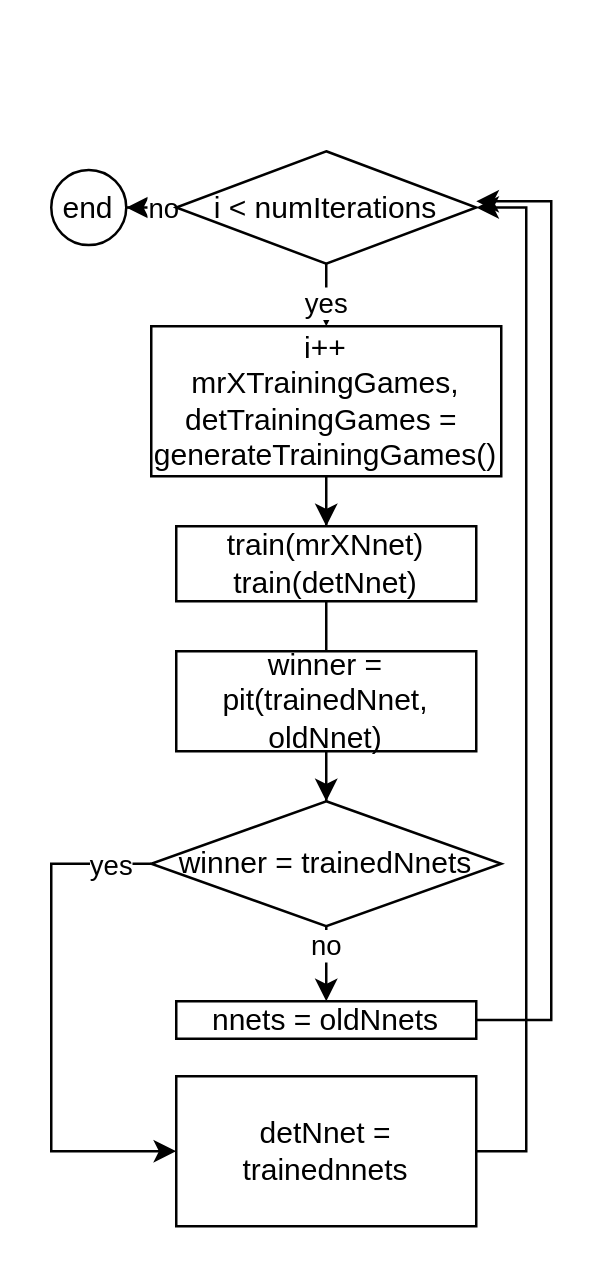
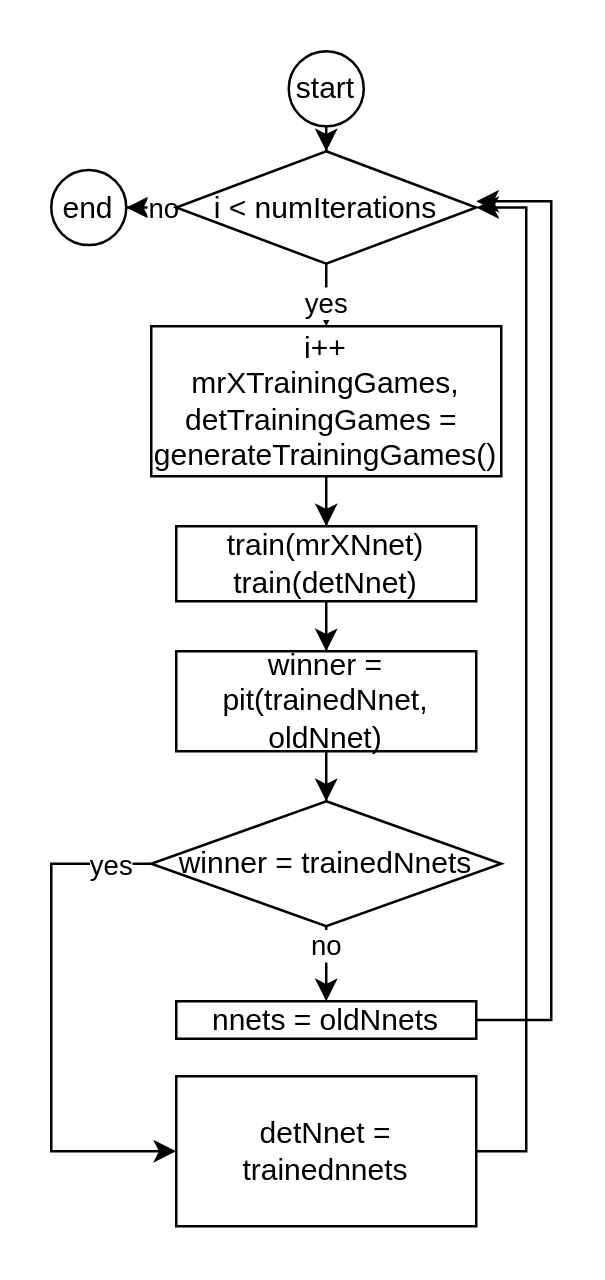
  <mxCell id="0" />
  <mxCell id="1" parent="0" />
+ <mxCell id="2" value="" style="edgeStyle=orthogonalEdgeStyle;rounded=0;orthogonalLoop=1;jettySize=auto;html=1;" edge="1" parent="1" source="3" target="8"><mxGeometry relative="1" as="geometry" /></mxCell>
+ <mxCell id="3" value="start" style="ellipse;whiteSpace=wrap;html=1;" vertex="1" parent="1"><mxGeometry x="115" y="20" width="30" height="30" as="geometry" /></mxCell>
  <mxCell id="4" value="" style="edgeStyle=orthogonalEdgeStyle;rounded=0;orthogonalLoop=1;jettySize=auto;html=1;" edge="1" parent="1" source="8" target="9"><mxGeometry relative="1" as="geometry" /></mxCell>
  <mxCell id="5" value="no" style="edgeLabel;html=1;align=center;verticalAlign=middle;resizable=0;points=[];" vertex="1" connectable="0" parent="4"><mxGeometry x="0.141" relative="1" as="geometry"><mxPoint as="offset" /></mxGeometry></mxCell>
  <mxCell id="6" value="" style="edgeStyle=orthogonalEdgeStyle;rounded=0;orthogonalLoop=1;jettySize=auto;html=1;" edge="1" parent="1" source="8" target="11"><mxGeometry relative="1" as="geometry" /></mxCell>
  <mxCell id="7" value="yes" style="edgeLabel;html=1;align=center;verticalAlign=middle;resizable=0;points=[];" vertex="1" connectable="0" parent="6"><mxGeometry x="0.624" y="-1" relative="1" as="geometry"><mxPoint as="offset" /></mxGeometry></mxCell>
  <mxCell id="8" value="i &amp;lt; numIterations" style="rhombus;whiteSpace=wrap;html=1;" vertex="1" parent="1"><mxGeometry x="70" y="60" width="120" height="45" as="geometry" /></mxCell>
  <mxCell id="9" value="end" style="ellipse;whiteSpace=wrap;html=1;" vertex="1" parent="1"><mxGeometry x="20" y="67.5" width="30" height="30" as="geometry" /></mxCell>
  <mxCell id="10" value="" style="edgeStyle=orthogonalEdgeStyle;rounded=0;orthogonalLoop=1;jettySize=auto;html=1;" edge="1" parent="1" source="11" target="13"><mxGeometry relative="1" as="geometry" /></mxCell>
  <mxCell id="11" value="i++&lt;br&gt;mrXTrainingGames,&lt;br&gt;detTrainingGames =&amp;nbsp;&lt;br&gt;generateTrainingGames()" style="whiteSpace=wrap;html=1;" vertex="1" parent="1"><mxGeometry x="60" y="130" width="140" height="60" as="geometry" /></mxCell>
- <mxCell id="12" value="" style="edgeStyle=orthogonalEdgeStyle;rounded=0;orthogonalLoop=1;jettySize=auto;html=1;endArrow=none;" edge="1" parent="1" source="13" target="15"><mxGeometry relative="1" as="geometry" /></mxCell>
+ <mxCell id="12" value="" style="edgeStyle=orthogonalEdgeStyle;rounded=0;orthogonalLoop=1;jettySize=auto;html=1;" edge="1" parent="1" source="13" target="15"><mxGeometry relative="1" as="geometry" /></mxCell>
  <mxCell id="13" value="train(mrXNnet)&lt;br&gt;train(detNnet)" style="whiteSpace=wrap;html=1;" vertex="1" parent="1"><mxGeometry x="70" y="210" width="120" height="30" as="geometry" /></mxCell>
  <mxCell id="14" value="" style="edgeStyle=orthogonalEdgeStyle;rounded=0;orthogonalLoop=1;jettySize=auto;html=1;" edge="1" parent="1" source="15" target="20"><mxGeometry relative="1" as="geometry" /></mxCell>
  <mxCell id="15" value="winner = pit(trainedNnet, oldNnet)" style="whiteSpace=wrap;html=1;" vertex="1" parent="1"><mxGeometry x="70" y="260" width="120" height="40" as="geometry" /></mxCell>
  <mxCell id="16" value="" style="edgeStyle=orthogonalEdgeStyle;rounded=0;orthogonalLoop=1;jettySize=auto;html=1;" edge="1" parent="1" source="20" target="22"><mxGeometry relative="1" as="geometry" /></mxCell>
  <mxCell id="17" value="no" style="edgeLabel;html=1;align=center;verticalAlign=middle;resizable=0;points=[];" vertex="1" connectable="0" parent="16"><mxGeometry x="-0.73" y="-1" relative="1" as="geometry"><mxPoint as="offset" /></mxGeometry></mxCell>
  <mxCell id="18" value="" style="edgeStyle=orthogonalEdgeStyle;rounded=0;orthogonalLoop=1;jettySize=auto;html=1;" edge="1" parent="1" source="20" target="24"><mxGeometry relative="1" as="geometry"><Array as="points"><mxPoint x="20" y="345" /><mxPoint x="20" y="460" /></Array></mxGeometry></mxCell>
  <mxCell id="19" value="yes" style="edgeLabel;html=1;align=center;verticalAlign=middle;resizable=0;points=[];" vertex="1" connectable="0" parent="18"><mxGeometry x="-0.831" relative="1" as="geometry"><mxPoint as="offset" /></mxGeometry></mxCell>
  <mxCell id="20" value="winner = trainedNnets" style="rhombus;whiteSpace=wrap;html=1;" vertex="1" parent="1"><mxGeometry x="60" y="320" width="140" height="50" as="geometry" /></mxCell>
  <mxCell id="21" style="edgeStyle=orthogonalEdgeStyle;rounded=0;orthogonalLoop=1;jettySize=auto;html=1;" edge="1" parent="1" source="22"><mxGeometry relative="1" as="geometry"><mxPoint x="190" y="80" as="targetPoint" /><Array as="points"><mxPoint x="220" y="408" /><mxPoint x="220" y="80" /></Array></mxGeometry></mxCell>
  <mxCell id="22" value="nnets = oldNnets" style="whiteSpace=wrap;html=1;" vertex="1" parent="1"><mxGeometry x="70" y="400" width="120" height="15" as="geometry" /></mxCell>
  <mxCell id="23" style="edgeStyle=orthogonalEdgeStyle;rounded=0;orthogonalLoop=1;jettySize=auto;html=1;entryX=1;entryY=0.5;entryDx=0;entryDy=0;" edge="1" parent="1" source="24" target="8"><mxGeometry relative="1" as="geometry"><Array as="points"><mxPoint x="210" y="460" /><mxPoint x="210" y="83" /></Array></mxGeometry></mxCell>
  <mxCell id="24" value="detNnet = trainednnets" style="whiteSpace=wrap;html=1;" vertex="1" parent="1"><mxGeometry x="70" y="430" width="120" height="60" as="geometry" /></mxCell>
